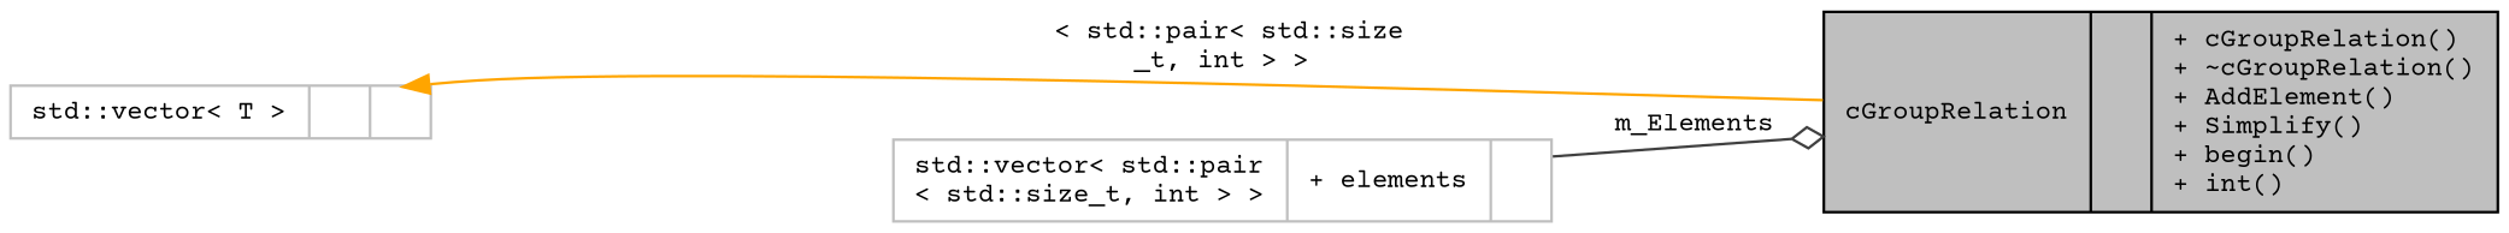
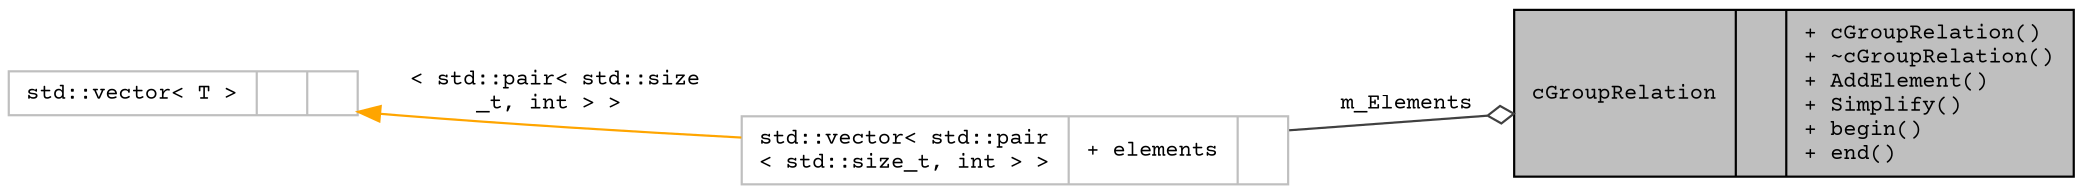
  digraph {
    fontname="Courier Prime"
    rankdir=LR
    node [color=grey75 fillcolor=white fontname="Courier Prime" fontsize=10 shape=record style=filled]
    edge [fontname="Courier Prime" fontsize=10 labelfontname=Helvetica labelfontsize=10 style=solid]
-   n1 [color=black fillcolor=grey75 fontcolor=black height=0.2 label="{cGroupRelation\n||+ cGroupRelation()\l+ ~cGroupRelation()\l+ AddElement()\l+ Simplify()\l+ begin()\l+ int()\l}" width=0.4]
+   n1 [color=black fillcolor=grey75 fontcolor=black height=0.2 label="{cGroupRelation\n||+ cGroupRelation()\l+ ~cGroupRelation()\l+ AddElement()\l+ Simplify()\l+ begin()\l+ end()\l}" width=0.4]
    n2 [height=0.2 label="{std::vector\< std::pair\l\< std::size_t, int \> \>\n|+ elements\l|}" width=0.4]
    n3 [height=0.2 label="{std::vector\< T \>\n||}" width=0.4]
    n2 -> n1 [arrowhead=odiamond color=grey25 label=" m_Elements"]
-   n3 -> n1 [color=orange dir=back label=" \< std::pair\< std::size\l_t, int \> \>"]
+   n3 -> n2 [color=orange dir=back label=" \< std::pair\< std::size\l_t, int \> \>"]
  }
